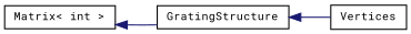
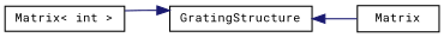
  digraph {
    fontname="Roboto Mono"
    rankdir=LR
    node [color=black fillcolor=white fontname="Roboto Mono" fontsize=10 shape=record style=filled]
    edge [color=midnightblue dir=back fontname="Roboto Mono" fontsize=10 labelfontname=Helvetica labelfontsize=10 style=solid]
    n1 [height=0.2 label="Matrix\< int \>" width=0.4]
    n2 [height=0.2 label=GratingStructure width=0.4]
-   n3 [height=0.2 label=Vertices width=0.4]
-   n1 -> n2
+   n3 [height=0.2 label=Matrix width=0.4]
+   n2 -> n1
    n2 -> n3
  }
